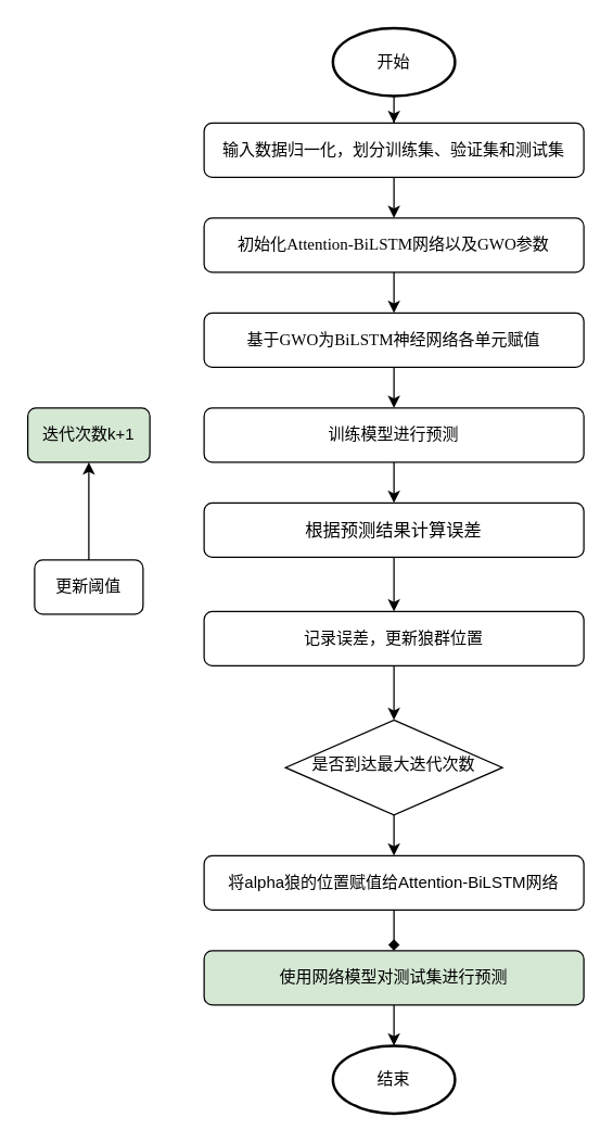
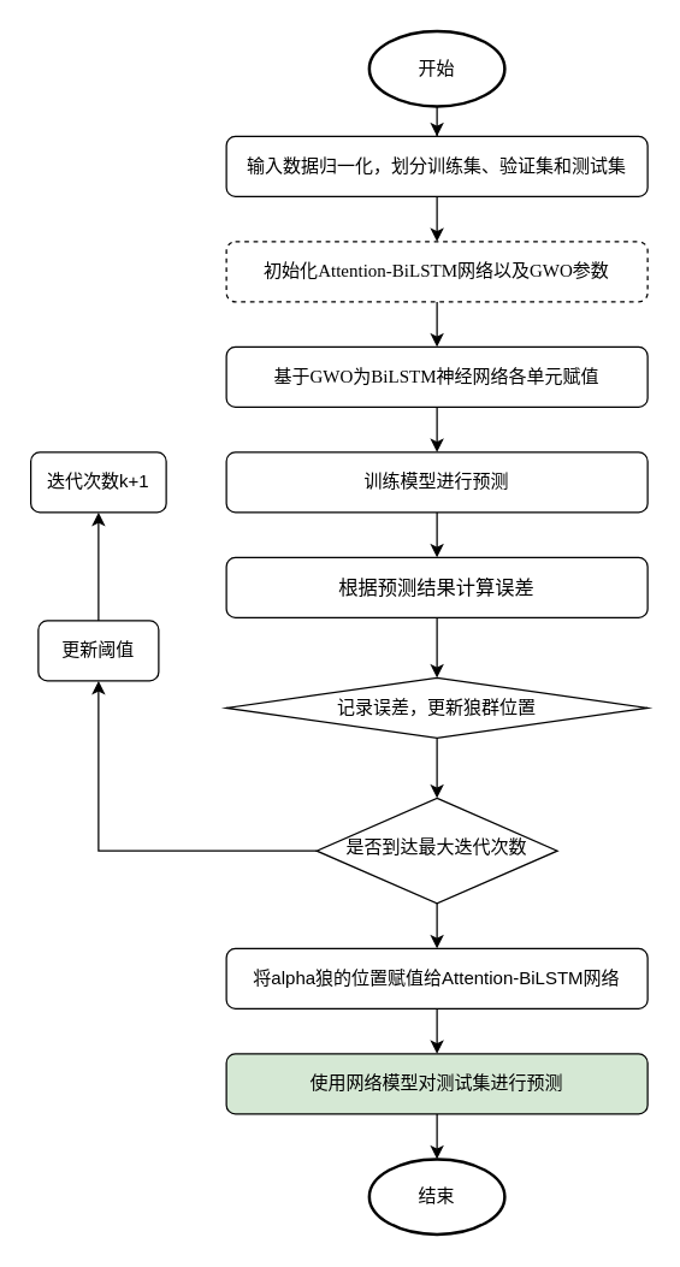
  <mxCell id="0" />
  <mxCell id="1" parent="0" />
  <mxCell id="2" style="edgeStyle=orthogonalEdgeStyle;rounded=0;orthogonalLoop=1;jettySize=auto;html=1;align=center;" edge="1" parent="1" source="3" target="5"><mxGeometry relative="1" as="geometry" /></mxCell>
  <mxCell id="3" value="&lt;font style=&quot;font-size: 12px&quot;&gt;&lt;br&gt;&lt;br&gt;&lt;/font&gt;&lt;p style=&quot;margin-top: 0pt; margin-bottom: 0pt; margin-left: 0in; direction: ltr; unicode-bidi: embed; word-break: normal;&quot;&gt;&lt;font style=&quot;font-size: 12px&quot;&gt;&lt;span style=&quot;color: black&quot;&gt;输入数据归一化，&lt;/span&gt;&lt;span style=&quot;color: black&quot;&gt;划分&lt;/span&gt;&lt;span style=&quot;color: black&quot;&gt;训练集、验证集和测试集&lt;/span&gt;&lt;/font&gt;&lt;/p&gt;&lt;font style=&quot;font-size: 12px&quot;&gt;&lt;br&gt;&lt;br&gt;&lt;/font&gt;" style="rounded=1;whiteSpace=wrap;html=1;fontSize=12;glass=0;strokeWidth=1;shadow=0;align=center;" vertex="1" parent="1"><mxGeometry x="150" y="90" width="280" height="40" as="geometry" /></mxCell>
  <mxCell id="4" style="edgeStyle=orthogonalEdgeStyle;rounded=0;orthogonalLoop=1;jettySize=auto;html=1;align=center;" edge="1" parent="1" source="5" target="7"><mxGeometry relative="1" as="geometry" /></mxCell>
- <mxCell id="5" value="&lt;br&gt;&lt;br&gt;&lt;p style=&quot;margin-top: 0pt; margin-bottom: 0pt; margin-left: 0in; direction: ltr; unicode-bidi: embed; word-break: normal;&quot;&gt;&lt;font style=&quot;font-size: 12px&quot;&gt;&lt;span style=&quot;color: black&quot;&gt;初始化&lt;/span&gt;&lt;span style=&quot;font-family: &amp;quot;times new roman&amp;quot; ; color: black&quot;&gt;Attention-&lt;/span&gt;&lt;span style=&quot;font-family: &amp;quot;times new roman&amp;quot; ; color: black&quot;&gt;BiLSTM&lt;/span&gt;&lt;span style=&quot;color: black&quot;&gt;网络以及&lt;/span&gt;&lt;span style=&quot;font-family: &amp;quot;times new roman&amp;quot; ; color: black&quot;&gt;GWO&lt;/span&gt;&lt;span style=&quot;color: black&quot;&gt;参数&lt;/span&gt;&lt;/font&gt;&lt;/p&gt;&lt;br&gt;&lt;br&gt;" style="rounded=1;whiteSpace=wrap;html=1;fontSize=12;glass=0;strokeWidth=1;shadow=0;align=center;" vertex="1" parent="1"><mxGeometry x="150" y="160" width="280" height="40" as="geometry" /></mxCell>
+ <mxCell id="5" value="&lt;br&gt;&lt;br&gt;&lt;p style=&quot;margin-top: 0pt; margin-bottom: 0pt; margin-left: 0in; direction: ltr; unicode-bidi: embed; word-break: normal;&quot;&gt;&lt;font style=&quot;font-size: 12px&quot;&gt;&lt;span style=&quot;color: black&quot;&gt;初始化&lt;/span&gt;&lt;span style=&quot;font-family: &amp;quot;times new roman&amp;quot; ; color: black&quot;&gt;Attention-&lt;/span&gt;&lt;span style=&quot;font-family: &amp;quot;times new roman&amp;quot; ; color: black&quot;&gt;BiLSTM&lt;/span&gt;&lt;span style=&quot;color: black&quot;&gt;网络以及&lt;/span&gt;&lt;span style=&quot;font-family: &amp;quot;times new roman&amp;quot; ; color: black&quot;&gt;GWO&lt;/span&gt;&lt;span style=&quot;color: black&quot;&gt;参数&lt;/span&gt;&lt;/font&gt;&lt;/p&gt;&lt;br&gt;&lt;br&gt;" style="rounded=1;whiteSpace=wrap;html=1;fontSize=12;glass=0;strokeWidth=1;shadow=0;align=center;dashed=1;" vertex="1" parent="1"><mxGeometry x="150" y="160" width="280" height="40" as="geometry" /></mxCell>
  <mxCell id="6" style="edgeStyle=orthogonalEdgeStyle;rounded=0;orthogonalLoop=1;jettySize=auto;html=1;entryX=0.5;entryY=0;entryDx=0;entryDy=0;align=center;" edge="1" parent="1" source="7" target="9"><mxGeometry relative="1" as="geometry" /></mxCell>
  <mxCell id="7" value="&lt;font style=&quot;font-size: 12px&quot;&gt;&lt;br&gt;&lt;br&gt;&lt;/font&gt;&lt;p style=&quot;margin-top: 0pt; margin-bottom: 0pt; margin-left: 0in; direction: ltr; unicode-bidi: embed; word-break: normal;&quot;&gt;&lt;font style=&quot;font-size: 12px&quot;&gt;&lt;span style=&quot;color: black&quot;&gt;基于&lt;/span&gt;&lt;span style=&quot;font-family: &amp;quot;times new roman&amp;quot; ; color: black&quot;&gt;GWO&lt;/span&gt;&lt;span style=&quot;color: black&quot;&gt;为&lt;/span&gt;&lt;span style=&quot;font-family: &amp;quot;times new roman&amp;quot; ; color: black&quot;&gt;BiLSTM&lt;/span&gt;&lt;span style=&quot;color: black&quot;&gt;神经网络各单元赋值&lt;/span&gt;&lt;/font&gt;&lt;/p&gt;&lt;font style=&quot;font-size: 12px&quot;&gt;&lt;br&gt;&lt;br&gt;&lt;/font&gt;" style="rounded=1;whiteSpace=wrap;html=1;fontSize=12;glass=0;strokeWidth=1;shadow=0;align=center;" vertex="1" parent="1"><mxGeometry x="150" y="230" width="280" height="40" as="geometry" /></mxCell>
  <mxCell id="8" style="edgeStyle=orthogonalEdgeStyle;rounded=0;orthogonalLoop=1;jettySize=auto;html=1;align=center;" edge="1" parent="1" source="9" target="18"><mxGeometry relative="1" as="geometry" /></mxCell>
  <mxCell id="9" value="&lt;font style=&quot;font-size: 12px&quot;&gt;&lt;br&gt;&lt;br&gt;&lt;/font&gt;&lt;p style=&quot;margin-top: 0pt; margin-bottom: 0pt; margin-left: 0in; direction: ltr; unicode-bidi: embed; word-break: normal;&quot;&gt;&lt;font style=&quot;font-size: 12px&quot;&gt;&lt;span style=&quot;color: black&quot;&gt;训练模型进行预测&lt;/span&gt;&lt;/font&gt;&lt;/p&gt;&lt;font style=&quot;font-size: 12px&quot;&gt;&lt;br&gt;&lt;br&gt;&lt;/font&gt;" style="rounded=1;whiteSpace=wrap;html=1;fontSize=12;glass=0;strokeWidth=1;shadow=0;align=center;" vertex="1" parent="1"><mxGeometry x="150" y="300" width="280" height="40" as="geometry" /></mxCell>
  <mxCell id="10" style="edgeStyle=orthogonalEdgeStyle;rounded=0;orthogonalLoop=1;jettySize=auto;html=1;entryX=0.5;entryY=1;entryDx=0;entryDy=0;" edge="1" parent="1" source="11" target="19"><mxGeometry relative="1" as="geometry"><Array as="points"><mxPoint x="65" y="382" /><mxPoint x="65" y="382" /></Array></mxGeometry></mxCell>
  <mxCell id="11" value="更新阈值" style="rounded=1;whiteSpace=wrap;html=1;fontSize=12;glass=0;strokeWidth=1;shadow=0;" vertex="1" parent="1"><mxGeometry x="25" y="412" width="80" height="40" as="geometry" /></mxCell>
  <mxCell id="12" value="" style="edgeStyle=orthogonalEdgeStyle;rounded=0;orthogonalLoop=1;jettySize=auto;html=1;align=center;" edge="1" parent="1" source="13" target="16"><mxGeometry relative="1" as="geometry" /></mxCell>
- <mxCell id="13" value="&lt;font style=&quot;font-size: 12px&quot;&gt;&lt;br&gt;&lt;br&gt;&lt;/font&gt;&lt;p style=&quot;margin-top: 0pt; margin-bottom: 0pt; margin-left: 0in; direction: ltr; unicode-bidi: embed; word-break: normal;&quot;&gt;&lt;font style=&quot;font-size: 12px&quot;&gt;&lt;span style=&quot;color: black&quot;&gt;记录误差，更新狼群位置&lt;/span&gt;&lt;/font&gt;&lt;/p&gt;&lt;font style=&quot;font-size: 12px&quot;&gt;&lt;br&gt;&lt;br&gt;&lt;/font&gt;" style="rounded=1;whiteSpace=wrap;html=1;fontSize=12;glass=0;strokeWidth=1;shadow=0;align=center;" vertex="1" parent="1"><mxGeometry x="150" y="450" width="280" height="40" as="geometry" /></mxCell>
+ <mxCell id="13" value="&lt;font style=&quot;font-size: 12px&quot;&gt;&lt;br&gt;&lt;br&gt;&lt;/font&gt;&lt;p style=&quot;margin-top: 0pt; margin-bottom: 0pt; margin-left: 0in; direction: ltr; unicode-bidi: embed; word-break: normal;&quot;&gt;&lt;font style=&quot;font-size: 12px&quot;&gt;&lt;span style=&quot;color: black&quot;&gt;记录误差，更新狼群位置&lt;/span&gt;&lt;/font&gt;&lt;/p&gt;&lt;font style=&quot;font-size: 12px&quot;&gt;&lt;br&gt;&lt;br&gt;&lt;/font&gt;" style="rhombus;whiteSpace=wrap;html=1;fontSize=12;glass=0;strokeWidth=1;shadow=0;align=center;" vertex="1" parent="1"><mxGeometry x="150" y="450" width="280" height="40" as="geometry" /></mxCell>
+ <mxCell id="14" style="edgeStyle=orthogonalEdgeStyle;rounded=0;orthogonalLoop=1;jettySize=auto;html=1;entryX=0.5;entryY=1;entryDx=0;entryDy=0;" edge="1" parent="1" source="16" target="11"><mxGeometry relative="1" as="geometry"><Array as="points"><mxPoint x="65" y="565" /></Array></mxGeometry></mxCell>
  <mxCell id="15" style="edgeStyle=orthogonalEdgeStyle;rounded=0;orthogonalLoop=1;jettySize=auto;html=1;align=center;" edge="1" parent="1" source="16" target="21"><mxGeometry relative="1" as="geometry" /></mxCell>
  <mxCell id="16" value="&lt;font style=&quot;font-size: 12px&quot;&gt;&lt;br&gt;&lt;br&gt;&lt;/font&gt;&lt;p style=&quot;margin-top: 0pt; margin-bottom: 0pt; margin-left: 0in; direction: ltr; unicode-bidi: embed; word-break: normal;&quot;&gt;&lt;font style=&quot;font-size: 12px&quot;&gt;&lt;span style=&quot;color: black&quot;&gt;是否到达最大迭代次数&lt;/span&gt;&lt;/font&gt;&lt;/p&gt;&lt;font style=&quot;font-size: 12px&quot;&gt;&lt;br&gt;&lt;br&gt;&lt;/font&gt;" style="rhombus;whiteSpace=wrap;html=1;shadow=0;fontFamily=Helvetica;fontSize=12;align=center;strokeWidth=1;spacing=6;spacingTop=-4;" vertex="1" parent="1"><mxGeometry x="210" y="530" width="160" height="70" as="geometry" /></mxCell>
  <mxCell id="17" style="edgeStyle=orthogonalEdgeStyle;rounded=0;orthogonalLoop=1;jettySize=auto;html=1;align=center;" edge="1" parent="1" source="18" target="13"><mxGeometry relative="1" as="geometry" /></mxCell>
  <mxCell id="18" value="&lt;font style=&quot;font-size: 13px&quot;&gt;&lt;br&gt;&lt;br&gt;&lt;/font&gt;&lt;p style=&quot;margin-top: 0pt; margin-bottom: 0pt; margin-left: 0in; direction: ltr; unicode-bidi: embed; word-break: normal; font-size: 13px;&quot;&gt;&lt;font style=&quot;font-size: 13px&quot;&gt;&lt;span style=&quot;color: black&quot;&gt;根据预测结果计算误差&lt;/span&gt;&lt;/font&gt;&lt;/p&gt;&lt;font style=&quot;font-size: 13px&quot;&gt;&lt;br&gt;&lt;br&gt;&lt;/font&gt;" style="rounded=1;whiteSpace=wrap;html=1;fontSize=12;glass=0;strokeWidth=1;shadow=0;align=center;" vertex="1" parent="1"><mxGeometry x="150" y="370" width="280" height="40" as="geometry" /></mxCell>
- <mxCell id="19" value="迭代次数k+1" style="rounded=1;whiteSpace=wrap;html=1;fontSize=12;glass=0;strokeWidth=1;shadow=0;fillColor=#d5e8d4;" vertex="1" parent="1"><mxGeometry x="20" y="300" width="90" height="40" as="geometry" /></mxCell>
- <mxCell id="20" style="edgeStyle=orthogonalEdgeStyle;rounded=0;orthogonalLoop=1;jettySize=auto;html=1;align=center;endArrow=diamond;" edge="1" parent="1" source="21" target="23"><mxGeometry relative="1" as="geometry" /></mxCell>
+ <mxCell id="19" value="迭代次数k+1" style="rounded=1;whiteSpace=wrap;html=1;fontSize=12;glass=0;strokeWidth=1;shadow=0;" vertex="1" parent="1"><mxGeometry x="20" y="300" width="90" height="40" as="geometry" /></mxCell>
+ <mxCell id="20" style="edgeStyle=orthogonalEdgeStyle;rounded=0;orthogonalLoop=1;jettySize=auto;html=1;align=center;" edge="1" parent="1" source="21" target="23"><mxGeometry relative="1" as="geometry" /></mxCell>
  <mxCell id="21" value="将alpha狼的位置赋值给Attention-BiLSTM网络" style="rounded=1;whiteSpace=wrap;html=1;fontSize=12;glass=0;strokeWidth=1;shadow=0;align=center;" vertex="1" parent="1"><mxGeometry x="150" y="630" width="280" height="40" as="geometry" /></mxCell>
  <mxCell id="22" style="edgeStyle=orthogonalEdgeStyle;rounded=0;orthogonalLoop=1;jettySize=auto;html=1;align=center;" edge="1" parent="1" source="23" target="26"><mxGeometry relative="1" as="geometry" /></mxCell>
  <mxCell id="23" value="使用网络模型对测试集进行预测" style="rounded=1;whiteSpace=wrap;html=1;fontSize=12;glass=0;strokeWidth=1;shadow=0;align=center;fillColor=#d5e8d4;" vertex="1" parent="1"><mxGeometry x="150" y="700" width="280" height="40" as="geometry" /></mxCell>
  <mxCell id="24" style="edgeStyle=orthogonalEdgeStyle;rounded=0;orthogonalLoop=1;jettySize=auto;html=1;entryX=0.5;entryY=0;entryDx=0;entryDy=0;align=center;" edge="1" parent="1" source="25" target="3"><mxGeometry relative="1" as="geometry" /></mxCell>
  <mxCell id="25" value="开始" style="strokeWidth=2;html=1;shape=mxgraph.flowchart.start_1;whiteSpace=wrap;align=center;" vertex="1" parent="1"><mxGeometry x="245" y="20" width="90" height="50" as="geometry" /></mxCell>
  <mxCell id="26" value="结束" style="strokeWidth=2;html=1;shape=mxgraph.flowchart.start_1;whiteSpace=wrap;align=center;" vertex="1" parent="1"><mxGeometry x="245" y="770" width="90" height="50" as="geometry" /></mxCell>
